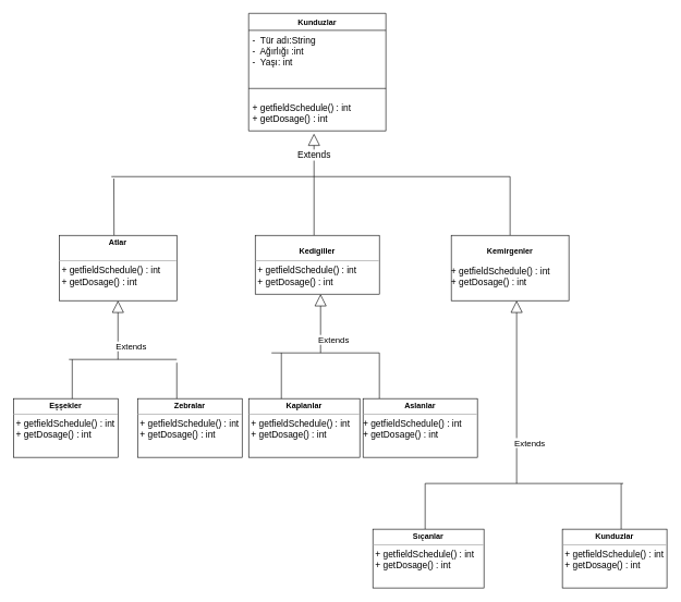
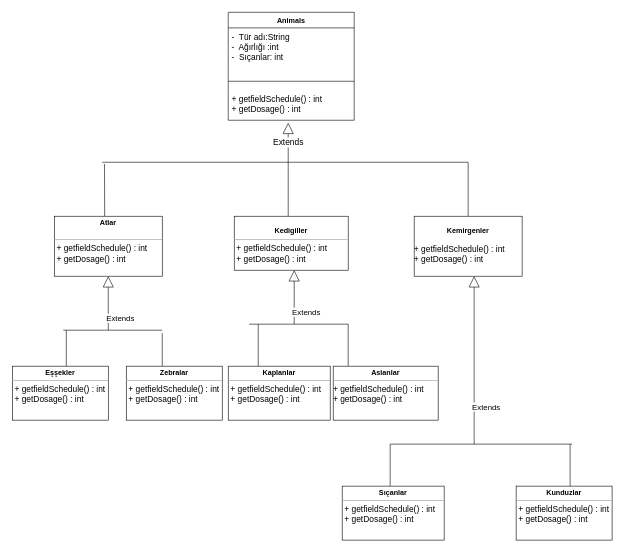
  <mxCell id="0" />
  <mxCell id="1" parent="0" />
- <mxCell id="2" value="Kunduzlar" style="swimlane;fontStyle=1;align=center;verticalAlign=top;childLayout=stackLayout;horizontal=1;startSize=26;horizontalStack=0;resizeParent=1;resizeParentMax=0;resizeLast=0;collapsible=1;marginBottom=0;" vertex="1" parent="1"><mxGeometry x="380" y="20" width="210" height="180" as="geometry" /></mxCell>
- <mxCell id="3" value="-  Tür adı:String&#10;-  Ağırlığı :int &#10;-  Yaşı: int" style="text;strokeColor=none;fillColor=none;align=left;verticalAlign=top;spacingLeft=4;spacingRight=4;overflow=hidden;rotatable=0;points=[[0,0.5],[1,0.5]];portConstraint=eastwest;fontSize=14;" vertex="1" parent="2"><mxGeometry y="26" width="210" height="74" as="geometry" /></mxCell>
+ <mxCell id="2" value="Animals" style="swimlane;fontStyle=1;align=center;verticalAlign=top;childLayout=stackLayout;horizontal=1;startSize=26;horizontalStack=0;resizeParent=1;resizeParentMax=0;resizeLast=0;collapsible=1;marginBottom=0;" vertex="1" parent="1"><mxGeometry x="380" y="20" width="210" height="180" as="geometry" /></mxCell>
+ <mxCell id="3" value="-  Tür adı:String&#10;-  Ağırlığı :int &#10;-  Sıçanlar: int" style="text;strokeColor=none;fillColor=none;align=left;verticalAlign=top;spacingLeft=4;spacingRight=4;overflow=hidden;rotatable=0;points=[[0,0.5],[1,0.5]];portConstraint=eastwest;fontSize=14;" vertex="1" parent="2"><mxGeometry y="26" width="210" height="74" as="geometry" /></mxCell>
  <mxCell id="4" value="" style="line;strokeWidth=1;fillColor=none;align=left;verticalAlign=middle;spacingTop=-1;spacingLeft=3;spacingRight=3;rotatable=0;labelPosition=right;points=[];portConstraint=eastwest;" vertex="1" parent="2"><mxGeometry y="100" width="210" height="30" as="geometry" /></mxCell>
  <mxCell id="5" value="+ getfieldSchedule() : int&#10;+ getDosage() : int" style="text;strokeColor=none;fillColor=none;align=left;verticalAlign=top;spacingLeft=4;spacingRight=4;overflow=hidden;rotatable=0;points=[[0,0.5],[1,0.5]];portConstraint=eastwest;fontSize=14;" vertex="1" parent="2"><mxGeometry y="130" width="210" height="50" as="geometry" /></mxCell>
  <mxCell id="6" value="Extends" style="endArrow=block;endSize=16;endFill=0;html=1;rounded=0;fontSize=14;entryX=0.476;entryY=1.084;entryDx=0;entryDy=0;entryPerimeter=0;" edge="1" parent="1" target="5"><mxGeometry width="160" relative="1" as="geometry"><mxPoint x="480" y="270" as="sourcePoint" /><mxPoint x="380" y="220" as="targetPoint" /></mxGeometry></mxCell>
  <mxCell id="7" value="" style="line;strokeWidth=1;fillColor=none;align=left;verticalAlign=middle;spacingTop=-1;spacingLeft=3;spacingRight=3;rotatable=0;labelPosition=right;points=[];portConstraint=eastwest;fontSize=14;" vertex="1" parent="1"><mxGeometry x="170" y="250" width="310" height="40" as="geometry" /></mxCell>
  <mxCell id="8" value="" style="line;strokeWidth=1;fillColor=none;align=left;verticalAlign=middle;spacingTop=-1;spacingLeft=3;spacingRight=3;rotatable=0;labelPosition=right;points=[];portConstraint=eastwest;fontSize=14;" vertex="1" parent="1"><mxGeometry x="480" y="265" width="300" height="10" as="geometry" /></mxCell>
  <mxCell id="9" value="" style="endArrow=none;html=1;rounded=0;fontSize=14;entryX=0.012;entryY=0.575;entryDx=0;entryDy=0;entryPerimeter=0;" edge="1" parent="1" target="7"><mxGeometry width="50" height="50" relative="1" as="geometry"><mxPoint x="174" y="360" as="sourcePoint" /><mxPoint x="490" y="270" as="targetPoint" /><Array as="points"><mxPoint x="174" y="360" /></Array></mxGeometry></mxCell>
  <mxCell id="10" value="" style="endArrow=none;html=1;rounded=0;fontSize=14;" edge="1" parent="1"><mxGeometry width="50" height="50" relative="1" as="geometry"><mxPoint x="480" y="360" as="sourcePoint" /><mxPoint x="480" y="270" as="targetPoint" /></mxGeometry></mxCell>
  <mxCell id="11" value="" style="endArrow=none;html=1;rounded=0;fontSize=14;exitX=1;exitY=0.5;exitDx=0;exitDy=0;exitPerimeter=0;" edge="1" parent="1" source="8"><mxGeometry width="50" height="50" relative="1" as="geometry"><mxPoint x="440" y="320" as="sourcePoint" /><mxPoint x="780" y="360" as="targetPoint" /><Array as="points" /></mxGeometry></mxCell>
  <mxCell id="12" value="&lt;p style=&quot;margin: 4px 0px 0px; text-align: center; font-size: 13px;&quot;&gt;&lt;br&gt;&lt;/p&gt;" style="text;whiteSpace=wrap;html=1;fontSize=13;" vertex="1" parent="1"><mxGeometry x="110" y="240" width="60" height="90" as="geometry" /></mxCell>
  <mxCell id="13" value="&lt;p style=&quot;margin:0px;margin-top:4px;text-align:center;&quot;&gt;&lt;b&gt;Atlar&lt;/b&gt;&lt;/p&gt;&lt;p style=&quot;margin:0px;margin-left:4px;&quot;&gt;&lt;br&gt;&lt;/p&gt;&lt;hr size=&quot;1&quot;&gt;&lt;p style=&quot;margin:0px;margin-left:4px;&quot;&gt;&lt;span style=&quot;font-size: 14px;&quot;&gt;+ getfieldSchedule() : int&lt;/span&gt;&lt;br style=&quot;padding: 0px; margin: 0px; font-size: 14px;&quot;&gt;&lt;span style=&quot;font-size: 14px;&quot;&gt;+ getDosage() : int&lt;/span&gt;&lt;br&gt;&lt;/p&gt;" style="verticalAlign=top;align=left;overflow=fill;fontSize=12;fontFamily=Helvetica;html=1;" vertex="1" parent="1"><mxGeometry x="90" y="360" width="180" height="100" as="geometry" /></mxCell>
  <mxCell id="14" value="&lt;p style=&quot;margin:0px;margin-top:4px;text-align:center;&quot;&gt;&lt;br style=&quot;&quot;&gt;&lt;b style=&quot;&quot;&gt;Kemirgenler&lt;/b&gt;&lt;br&gt;&lt;/p&gt;&lt;p style=&quot;margin:0px;margin-left:4px;&quot;&gt;&lt;br&gt;&lt;/p&gt;&lt;span style=&quot;font-size: 14px;&quot;&gt;+ getfieldSchedule() : int&lt;/span&gt;&lt;br style=&quot;padding: 0px; margin: 0px; font-size: 14px;&quot;&gt;&lt;span style=&quot;font-size: 14px;&quot;&gt;+ getDosage() : int&lt;/span&gt;" style="verticalAlign=top;align=left;overflow=fill;fontSize=12;fontFamily=Helvetica;html=1;" vertex="1" parent="1"><mxGeometry x="690" y="360" width="180" height="100" as="geometry" /></mxCell>
  <mxCell id="15" value="&lt;p style=&quot;margin:0px;margin-top:4px;text-align:center;&quot;&gt;&lt;br style=&quot;&quot;&gt;&lt;b style=&quot;&quot;&gt;Kedigiller&lt;/b&gt;&lt;br&gt;&lt;/p&gt;&lt;hr size=&quot;1&quot;&gt;&lt;p style=&quot;margin:0px;margin-left:4px;&quot;&gt;&lt;span style=&quot;font-size: 14px;&quot;&gt;+ getfieldSchedule() : int&lt;/span&gt;&lt;br style=&quot;padding: 0px; margin: 0px; font-size: 14px;&quot;&gt;&lt;span style=&quot;font-size: 14px;&quot;&gt;+ getDosage() : int&lt;/span&gt;&lt;br&gt;&lt;/p&gt;" style="verticalAlign=top;align=left;overflow=fill;fontSize=12;fontFamily=Helvetica;html=1;" vertex="1" parent="1"><mxGeometry x="390" y="360" width="190" height="90" as="geometry" /></mxCell>
  <mxCell id="16" value="Extends" style="endArrow=block;endSize=16;endFill=0;html=1;rounded=0;fontSize=13;entryX=0.5;entryY=1;entryDx=0;entryDy=0;" edge="1" parent="1" target="13"><mxGeometry x="-0.556" y="-20" width="160" relative="1" as="geometry"><mxPoint x="180" y="550" as="sourcePoint" /><mxPoint x="450" y="290" as="targetPoint" /><mxPoint as="offset" /></mxGeometry></mxCell>
  <mxCell id="17" value="&lt;p style=&quot;margin:0px;margin-top:4px;text-align:center;&quot;&gt;&lt;b&gt;Kaplanlar&lt;/b&gt;&lt;/p&gt;&lt;hr size=&quot;1&quot;&gt;&lt;p style=&quot;margin:0px;margin-left:4px;&quot;&gt;&lt;span style=&quot;font-size: 14px;&quot;&gt;+ getfieldSchedule() : int&lt;/span&gt;&lt;br style=&quot;padding: 0px; margin: 0px; font-size: 14px;&quot;&gt;&lt;span style=&quot;font-size: 14px;&quot;&gt;+ getDosage() : int&lt;/span&gt;&lt;br&gt;&lt;/p&gt;" style="verticalAlign=top;align=left;overflow=fill;fontSize=12;fontFamily=Helvetica;html=1;" vertex="1" parent="1"><mxGeometry x="380" y="610" width="170" height="90" as="geometry" /></mxCell>
  <mxCell id="18" value="&lt;p style=&quot;margin:0px;margin-top:4px;text-align:center;&quot;&gt;&lt;b&gt;Eşşekler&lt;/b&gt;&lt;/p&gt;&lt;hr size=&quot;1&quot;&gt;&lt;p style=&quot;margin:0px;margin-left:4px;&quot;&gt;&lt;span style=&quot;font-size: 14px;&quot;&gt;+ getfieldSchedule() : int&lt;/span&gt;&lt;br style=&quot;padding: 0px; margin: 0px; font-size: 14px;&quot;&gt;&lt;span style=&quot;font-size: 14px;&quot;&gt;+ getDosage() : int&lt;/span&gt;&lt;br&gt;&lt;/p&gt;" style="verticalAlign=top;align=left;overflow=fill;fontSize=12;fontFamily=Helvetica;html=1;" vertex="1" parent="1"><mxGeometry x="20" y="610" width="160" height="90" as="geometry" /></mxCell>
  <mxCell id="19" value="&lt;p style=&quot;margin:0px;margin-top:4px;text-align:center;&quot;&gt;&lt;b&gt;Zebralar&lt;/b&gt;&lt;/p&gt;&lt;hr size=&quot;1&quot;&gt;&lt;p style=&quot;margin:0px;margin-left:4px;&quot;&gt;&lt;span style=&quot;font-size: 14px;&quot;&gt;+ getfieldSchedule() : int&lt;/span&gt;&lt;br style=&quot;padding: 0px; margin: 0px; font-size: 14px;&quot;&gt;&lt;span style=&quot;font-size: 14px;&quot;&gt;+ getDosage() : int&lt;/span&gt;&lt;br&gt;&lt;/p&gt;" style="verticalAlign=top;align=left;overflow=fill;fontSize=12;fontFamily=Helvetica;html=1;" vertex="1" parent="1"><mxGeometry x="210" y="610" width="160" height="90" as="geometry" /></mxCell>
  <mxCell id="20" value="" style="endArrow=none;html=1;rounded=0;fontSize=13;" edge="1" parent="1"><mxGeometry width="50" height="50" relative="1" as="geometry"><mxPoint x="105" y="550" as="sourcePoint" /><mxPoint x="270" y="550" as="targetPoint" /></mxGeometry></mxCell>
  <mxCell id="21" value="" style="endArrow=none;html=1;rounded=0;fontSize=13;" edge="1" parent="1"><mxGeometry width="50" height="50" relative="1" as="geometry"><mxPoint x="110" y="610" as="sourcePoint" /><mxPoint x="110" y="550" as="targetPoint" /></mxGeometry></mxCell>
  <mxCell id="22" value="" style="endArrow=none;html=1;rounded=0;fontSize=13;" edge="1" parent="1"><mxGeometry width="50" height="50" relative="1" as="geometry"><mxPoint x="270" y="610" as="sourcePoint" /><mxPoint x="270" y="555" as="targetPoint" /></mxGeometry></mxCell>
  <mxCell id="23" value="Extends" style="endArrow=block;endSize=16;endFill=0;html=1;rounded=0;fontSize=13;entryX=0.5;entryY=1;entryDx=0;entryDy=0;" edge="1" parent="1"><mxGeometry x="-0.556" y="-20" width="160" relative="1" as="geometry"><mxPoint x="490" y="540" as="sourcePoint" /><mxPoint x="490" y="450" as="targetPoint" /><mxPoint as="offset" /></mxGeometry></mxCell>
  <mxCell id="24" value="" style="endArrow=none;html=1;rounded=0;fontSize=13;" edge="1" parent="1"><mxGeometry width="50" height="50" relative="1" as="geometry"><mxPoint x="415" y="540" as="sourcePoint" /><mxPoint x="580" y="540" as="targetPoint" /></mxGeometry></mxCell>
  <mxCell id="25" value="" style="endArrow=none;html=1;rounded=0;fontSize=13;" edge="1" parent="1"><mxGeometry width="50" height="50" relative="1" as="geometry"><mxPoint x="430" y="610" as="sourcePoint" /><mxPoint x="430" y="540" as="targetPoint" /></mxGeometry></mxCell>
  <mxCell id="26" value="" style="endArrow=none;html=1;rounded=0;fontSize=13;" edge="1" parent="1"><mxGeometry width="50" height="50" relative="1" as="geometry"><mxPoint x="580" y="610" as="sourcePoint" /><mxPoint x="580" y="540" as="targetPoint" /></mxGeometry></mxCell>
  <mxCell id="27" value="&lt;p style=&quot;margin:0px;margin-top:4px;text-align:center;&quot;&gt;&lt;b&gt;Aslanlar&lt;/b&gt;&lt;/p&gt;&lt;hr size=&quot;1&quot;&gt;&lt;span style=&quot;font-size: 14px;&quot;&gt;+ getfieldSchedule() : int&lt;/span&gt;&lt;br style=&quot;padding: 0px; margin: 0px; font-size: 14px;&quot;&gt;&lt;span style=&quot;font-size: 14px;&quot;&gt;+ getDosage() : int&lt;/span&gt;&lt;p style=&quot;margin:0px;margin-left:4px;&quot;&gt;&lt;br&gt;&lt;/p&gt;" style="verticalAlign=top;align=left;overflow=fill;fontSize=12;fontFamily=Helvetica;html=1;" vertex="1" parent="1"><mxGeometry x="555" y="610" width="175" height="90" as="geometry" /></mxCell>
  <mxCell id="28" value="Extends" style="endArrow=block;endSize=16;endFill=0;html=1;rounded=0;fontSize=13;entryX=0.5;entryY=1;entryDx=0;entryDy=0;" edge="1" parent="1"><mxGeometry x="-0.556" y="-20" width="160" relative="1" as="geometry"><mxPoint x="790" y="740" as="sourcePoint" /><mxPoint x="790" y="460" as="targetPoint" /><mxPoint as="offset" /></mxGeometry></mxCell>
  <mxCell id="29" value="" style="endArrow=none;html=1;rounded=0;fontSize=13;" edge="1" parent="1"><mxGeometry width="50" height="50" relative="1" as="geometry"><mxPoint x="650" y="740" as="sourcePoint" /><mxPoint x="953.2" y="740" as="targetPoint" /></mxGeometry></mxCell>
  <mxCell id="30" value="" style="endArrow=none;html=1;rounded=0;fontSize=13;" edge="1" parent="1"><mxGeometry width="50" height="50" relative="1" as="geometry"><mxPoint x="650" y="810" as="sourcePoint" /><mxPoint x="650" y="740" as="targetPoint" /></mxGeometry></mxCell>
  <mxCell id="31" value="" style="endArrow=none;html=1;rounded=0;fontSize=13;" edge="1" parent="1"><mxGeometry width="50" height="50" relative="1" as="geometry"><mxPoint x="950" y="810" as="sourcePoint" /><mxPoint x="950" y="740" as="targetPoint" /></mxGeometry></mxCell>
  <mxCell id="32" value="&lt;p style=&quot;margin:0px;margin-top:4px;text-align:center;&quot;&gt;&lt;b&gt;Kunduzlar&lt;/b&gt;&lt;/p&gt;&lt;hr size=&quot;1&quot;&gt;&lt;p style=&quot;margin:0px;margin-left:4px;&quot;&gt;&lt;span style=&quot;font-size: 14px;&quot;&gt;+ getfieldSchedule() : int&lt;/span&gt;&lt;br style=&quot;padding: 0px; margin: 0px; font-size: 14px;&quot;&gt;&lt;span style=&quot;font-size: 14px;&quot;&gt;+ getDosage() : int&lt;/span&gt;&lt;br&gt;&lt;/p&gt;" style="verticalAlign=top;align=left;overflow=fill;fontSize=12;fontFamily=Helvetica;html=1;" vertex="1" parent="1"><mxGeometry x="860" y="810" width="160" height="90" as="geometry" /></mxCell>
  <mxCell id="33" value="&lt;p style=&quot;margin:0px;margin-top:4px;text-align:center;&quot;&gt;&lt;b&gt;Sıçanlar&lt;/b&gt;&lt;/p&gt;&lt;hr size=&quot;1&quot;&gt;&lt;p style=&quot;margin:0px;margin-left:4px;&quot;&gt;&lt;span style=&quot;font-size: 14px;&quot;&gt;+ getfieldSchedule() : int&lt;/span&gt;&lt;br style=&quot;padding: 0px; margin: 0px; font-size: 14px;&quot;&gt;&lt;span style=&quot;font-size: 14px;&quot;&gt;+ getDosage() : int&lt;/span&gt;&lt;br&gt;&lt;/p&gt;" style="verticalAlign=top;align=left;overflow=fill;fontSize=12;fontFamily=Helvetica;html=1;" vertex="1" parent="1"><mxGeometry x="570" y="810" width="170" height="90" as="geometry" /></mxCell>
